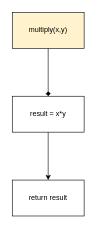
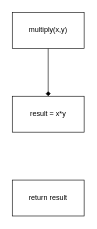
  <mxCell id="0" />
  <mxCell id="1" parent="0" />
  <mxCell id="2" value="" style="edgeStyle=orthogonalEdgeStyle;rounded=0;orthogonalLoop=1;jettySize=auto;html=1;endArrow=diamond;" edge="1" parent="1" source="3" target="5"><mxGeometry relative="1" as="geometry" /></mxCell>
- <mxCell id="3" value="multiply(x,y)" style="rounded=0;whiteSpace=wrap;html=1;fillColor=#fff2cc;" vertex="1" parent="1"><mxGeometry x="20" y="20" width="120" height="60" as="geometry" /></mxCell>
- <mxCell id="4" value="" style="edgeStyle=orthogonalEdgeStyle;rounded=0;orthogonalLoop=1;jettySize=auto;html=1;" edge="1" parent="1" source="5" target="6"><mxGeometry relative="1" as="geometry" /></mxCell>
+ <mxCell id="3" value="multiply(x,y)" style="rounded=0;whiteSpace=wrap;html=1;" vertex="1" parent="1"><mxGeometry x="20" y="20" width="120" height="60" as="geometry" /></mxCell>
  <mxCell id="5" value="result = x*y" style="whiteSpace=wrap;html=1;rounded=0;" vertex="1" parent="1"><mxGeometry x="20" y="160" width="120" height="60" as="geometry" /></mxCell>
  <mxCell id="6" value="return result" style="whiteSpace=wrap;html=1;rounded=0;" vertex="1" parent="1"><mxGeometry x="20" y="300" width="120" height="60" as="geometry" /></mxCell>
